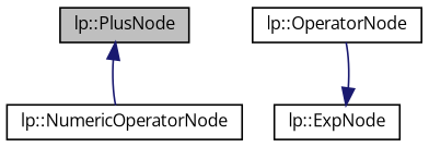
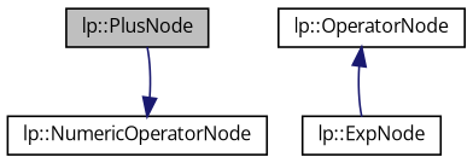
  digraph {
    fontname="Open Sans"
    node [color=black fillcolor=white fontname="Open Sans" fontsize=10 shape=record style=filled]
    edge [color=midnightblue dir=back fontname="Open Sans" fontsize=10 labelfontname=Helvetica labelfontsize=10 style=solid]
    n1 [fillcolor=grey75 fontcolor=black height=0.2 label="lp::PlusNode" width=0.4]
    n2 [height=0.2 label="lp::NumericOperatorNode" width=0.4]
    n3 [height=0.2 label="lp::OperatorNode" width=0.4]
    n4 [height=0.2 label="lp::ExpNode" width=0.4]
-   n1 -> n2
-   n4 -> n3
+   n2 -> n1
+   n3 -> n4
  }
